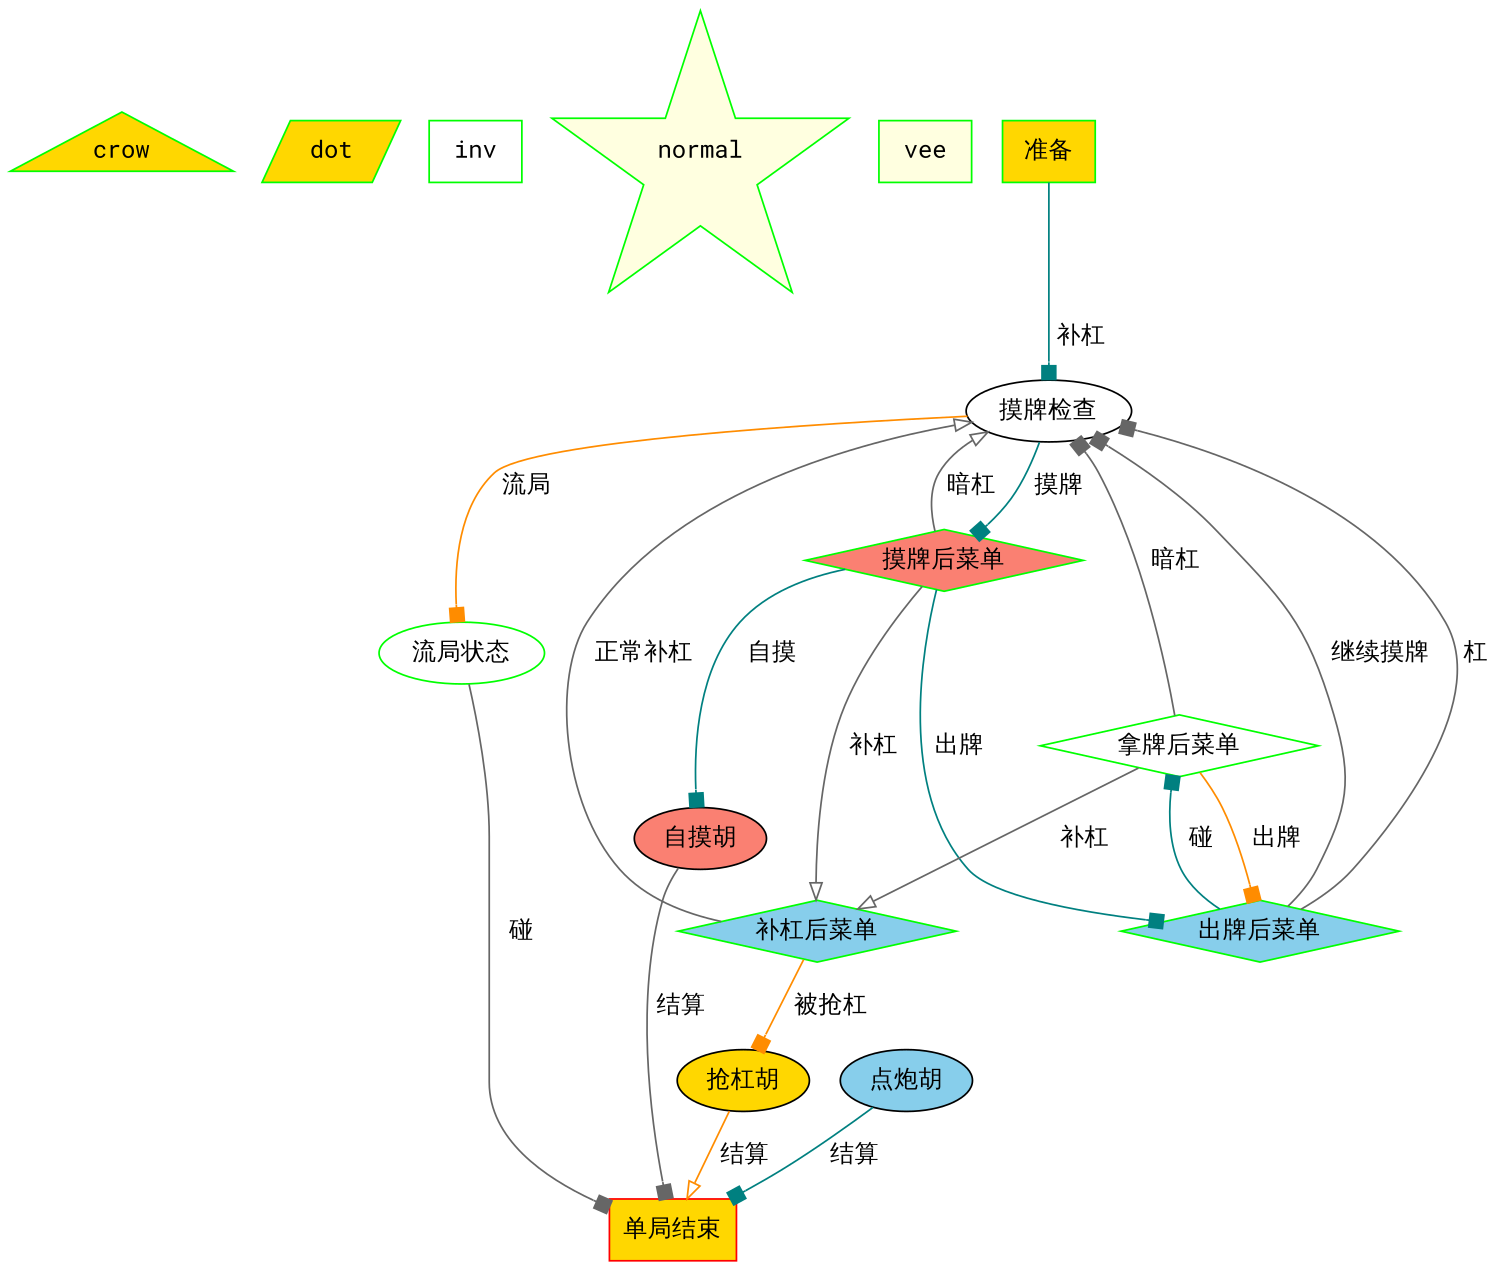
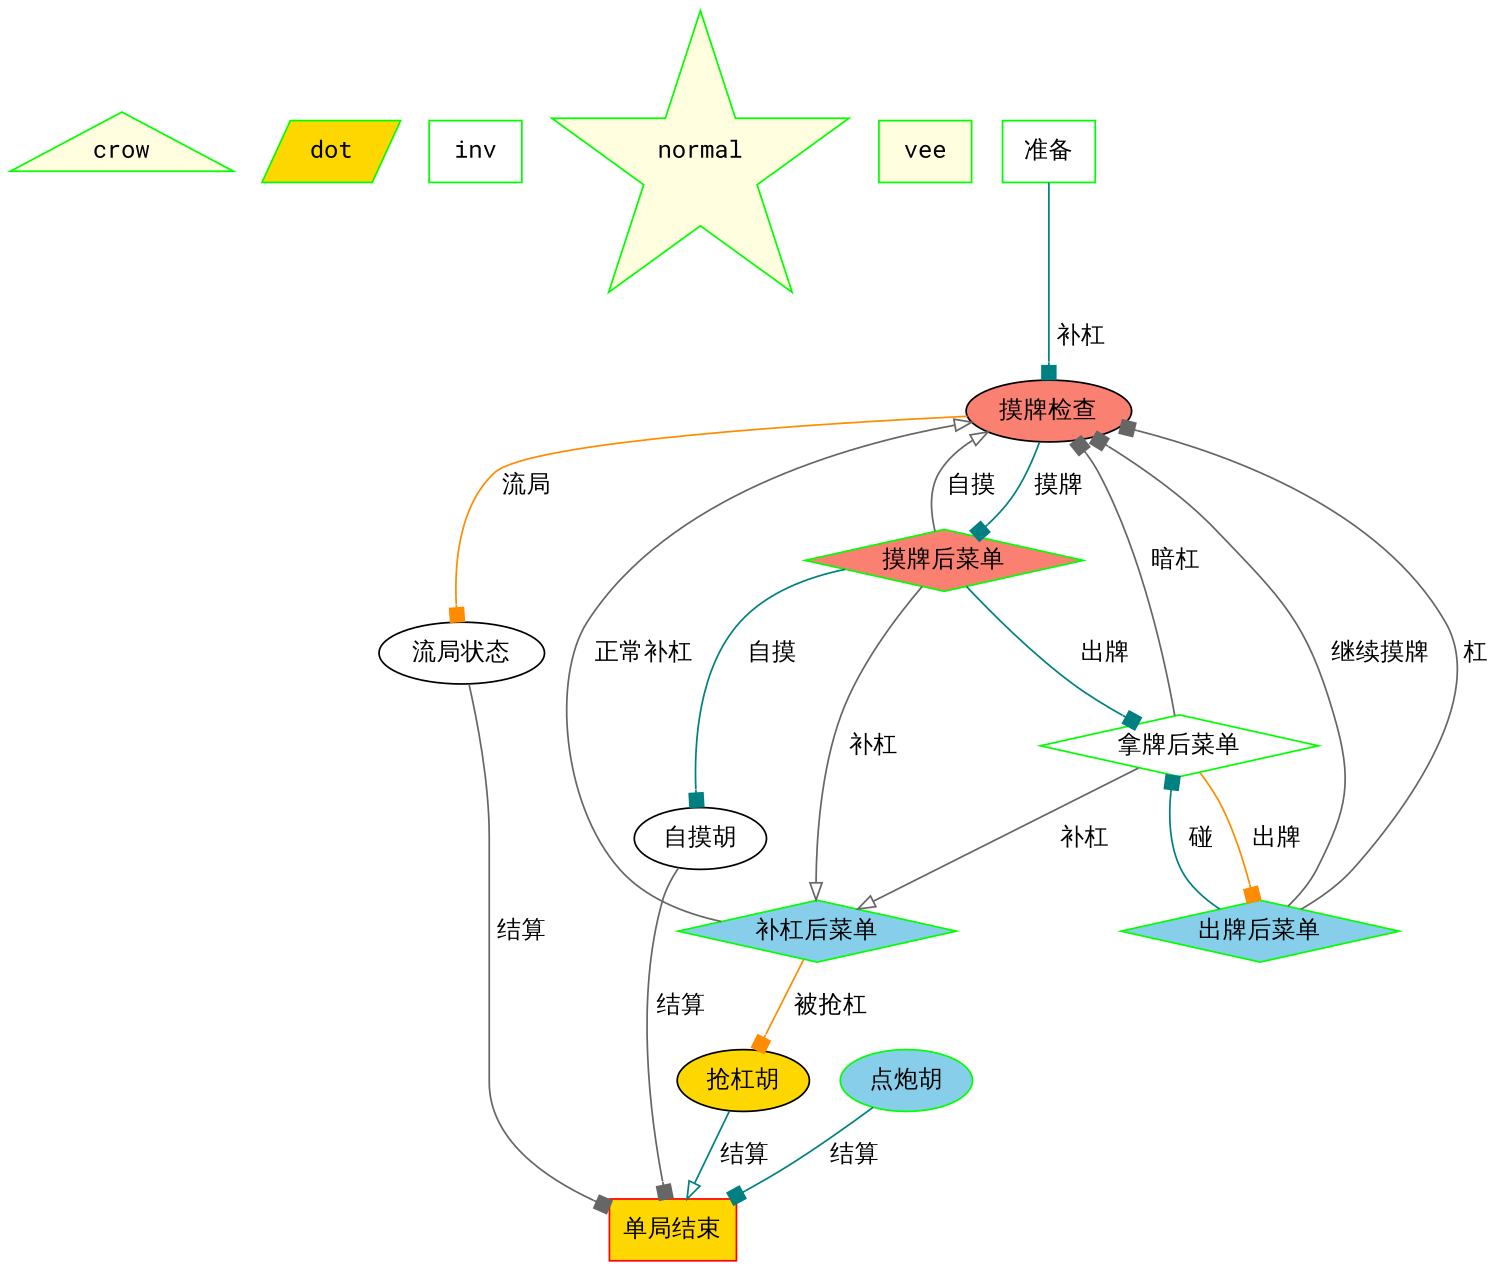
  digraph {
    fontname="Roboto Mono"
    node [color=green fillcolor=gold fontname="Roboto Mono" style=filled]
    edge [arrowhead=box color=gray40 fontname="Roboto Mono"]
-   crow [shape=triangle]
+   crow [fillcolor=lightyellow shape=triangle]
    dot [shape=parallelogram]
    inv [fillcolor=white shape=rect]
    normal [fillcolor=lightyellow shape=star]
    vee [fillcolor=lightyellow shape=rectangle]
-   "准备" [shape=box]
-   "摸牌检查" [fillcolor=white color=""]
+   "准备" [fillcolor=white shape=box]
+   "摸牌检查" [fillcolor=salmon color=""]
    "摸牌后菜单" [fillcolor=salmon shape=diamond]
-   "流局状态" [fillcolor=white]
+   "流局状态" [fillcolor=white color=""]
    "出牌后菜单" [fillcolor=skyblue shape=diamond]
    "补杠后菜单" [fillcolor=skyblue shape=diamond]
-   "自摸胡" [fillcolor=salmon color=""]
+   "自摸胡" [fillcolor=white color=""]
    "单局结束" [color=red shape=box]
    "拿牌后菜单" [fillcolor=white shape=diamond]
    "抢杠胡" [color=""]
-   "点炮胡" [fillcolor=skyblue color=""]
+   "点炮胡" [fillcolor=skyblue]
    "准备" -> "摸牌检查" [color=teal label=" 补杠 "]
    "摸牌检查" -> "摸牌后菜单" [color=teal label=" 摸牌 "]
    "摸牌检查" -> "流局状态" [color=darkorange label=" 流局 "]
-   "摸牌后菜单" -> "摸牌检查" [arrowhead=onormal label=" 暗杠 "]
-   "摸牌后菜单" -> "出牌后菜单" [color=teal label=" 出牌 "]
+   "摸牌后菜单" -> "摸牌检查" [arrowhead=onormal label=" 自摸 "]
+   "摸牌后菜单" -> "拿牌后菜单" [color=teal label=" 出牌 "]
    "摸牌后菜单" -> "补杠后菜单" [arrowhead=onormal label=" 补杠 "]
    "摸牌后菜单" -> "自摸胡" [color=teal label=" 自摸 "]
-   "流局状态" -> "单局结束" [label=" 碰 "]
+   "流局状态" -> "单局结束" [label=" 结算 "]
    "出牌后菜单" -> "摸牌检查" [label=" 继续摸牌 "]
    "出牌后菜单" -> "摸牌检查" [label=" 杠 "]
    "出牌后菜单" -> "拿牌后菜单" [color=teal label=" 碰 "]
    "补杠后菜单" -> "摸牌检查" [arrowhead=onormal label=" 正常补杠 "]
    "补杠后菜单" -> "抢杠胡" [color=darkorange label=" 被抢杠 "]
    "自摸胡" -> "单局结束" [label=" 结算 "]
    "拿牌后菜单" -> "摸牌检查" [label=" 暗杠 "]
    "拿牌后菜单" -> "出牌后菜单" [color=darkorange label=" 出牌 "]
    "拿牌后菜单" -> "补杠后菜单" [arrowhead=onormal label=" 补杠 "]
-   "抢杠胡" -> "单局结束" [arrowhead=onormal color=darkorange label=" 结算 "]
+   "抢杠胡" -> "单局结束" [arrowhead=onormal color=teal label=" 结算 "]
    "点炮胡" -> "单局结束" [color=teal label=" 结算 "]
  }
